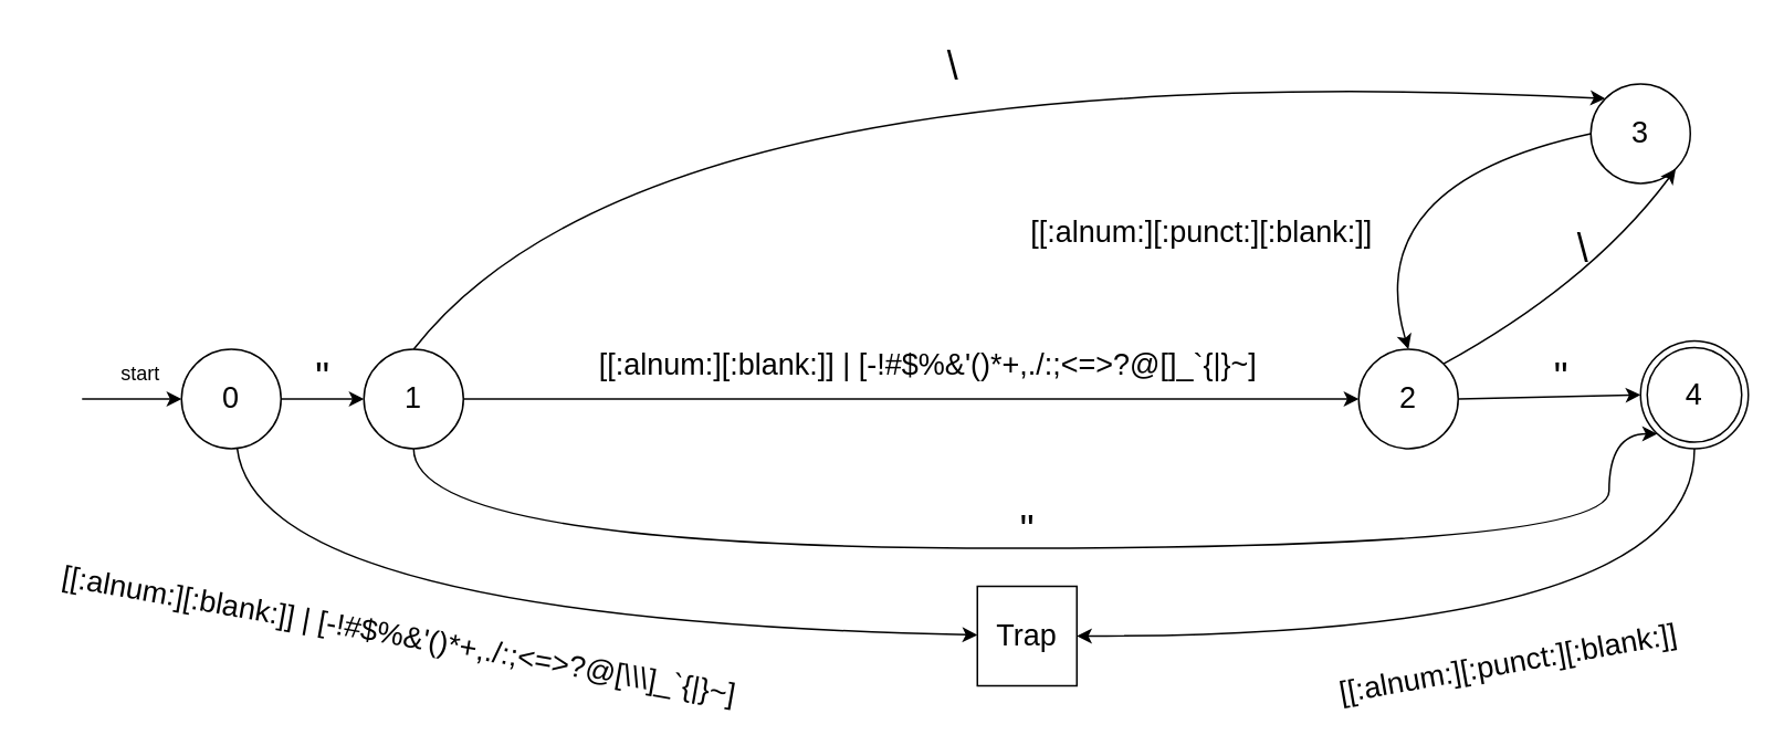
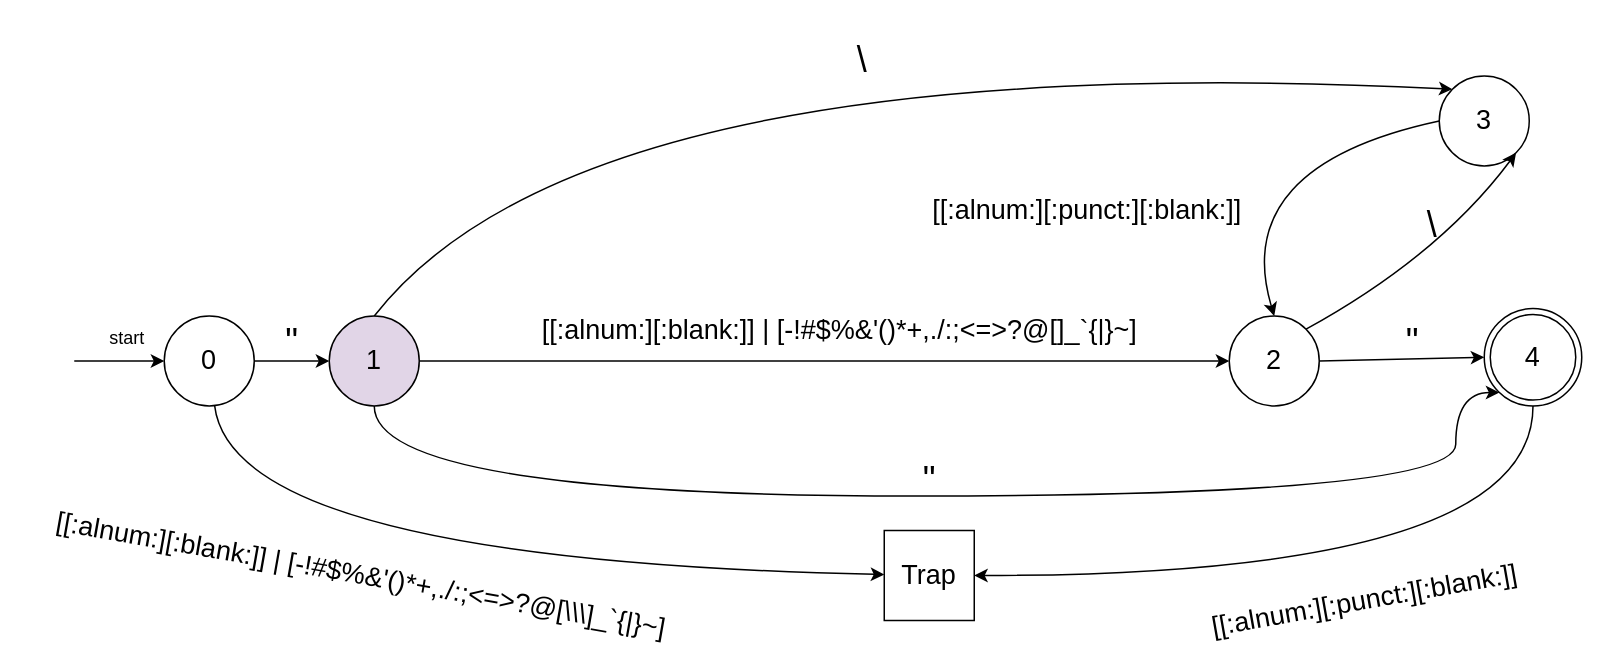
  <mxCell id="0" />
  <mxCell id="1" parent="0" />
  <mxCell id="2" value="&lt;font style=&quot;font-size: 18px;&quot;&gt;0&lt;/font&gt;" style="ellipse;whiteSpace=wrap;html=1;aspect=fixed;" parent="1" vertex="1"><mxGeometry x="109" y="210" width="60" height="60" as="geometry" /></mxCell>
  <mxCell id="3" value="&lt;font style=&quot;font-size: 24px;&quot;&gt;&quot;&lt;/font&gt;" style="text;html=1;align=center;verticalAlign=middle;resizable=0;points=[];autosize=1;strokeColor=none;fillColor=none;" parent="1" vertex="1"><mxGeometry x="179" y="207.5" width="30" height="40" as="geometry" /></mxCell>
  <mxCell id="4" value="" style="edgeStyle=orthogonalEdgeStyle;rounded=0;orthogonalLoop=1;jettySize=auto;html=1;" parent="1" source="6" target="7" edge="1"><mxGeometry relative="1" as="geometry" /></mxCell>
  <mxCell id="5" style="edgeStyle=orthogonalEdgeStyle;rounded=0;orthogonalLoop=1;jettySize=auto;html=1;exitX=0.5;exitY=1;exitDx=0;exitDy=0;curved=1;" edge="1" parent="1" source="6" target="10"><mxGeometry relative="1" as="geometry"><Array as="points"><mxPoint x="249" y="330" /><mxPoint x="970" y="330" /><mxPoint x="970" y="261" /></Array></mxGeometry></mxCell>
- <mxCell id="6" value="&lt;font style=&quot;font-size: 18px;&quot;&gt;1&lt;/font&gt;" style="ellipse;whiteSpace=wrap;html=1;aspect=fixed;" parent="1" vertex="1"><mxGeometry x="219" y="210" width="60" height="60" as="geometry" /></mxCell>
+ <mxCell id="6" value="&lt;font style=&quot;font-size: 18px;&quot;&gt;1&lt;/font&gt;" style="ellipse;whiteSpace=wrap;html=1;aspect=fixed;fillColor=#e1d5e7;" parent="1" vertex="1"><mxGeometry x="219" y="210" width="60" height="60" as="geometry" /></mxCell>
  <mxCell id="7" value="&lt;font style=&quot;font-size: 18px;&quot;&gt;2&lt;/font&gt;" style="ellipse;whiteSpace=wrap;html=1;aspect=fixed;" parent="1" vertex="1"><mxGeometry x="819" y="210" width="60" height="60" as="geometry" /></mxCell>
  <mxCell id="8" value="&lt;div&gt;&lt;span style=&quot;font-size: 18px;&quot;&gt;[&lt;/span&gt;&lt;span style=&quot;font-size: 18px;&quot;&gt;[:alnum:&lt;/span&gt;&lt;span style=&quot;font-size: 18px;&quot;&gt;]&lt;/span&gt;&lt;span style=&quot;font-size: 18px;&quot;&gt;[:blank:]]&lt;/span&gt;&lt;span style=&quot;font-size: 18px;&quot;&gt; | [&lt;/span&gt;&lt;span style=&quot;font-size: 18px;&quot;&gt;-!#$%&amp;amp;'()*+,./:;&amp;lt;=&amp;gt;?@[]_`{|}~&lt;/span&gt;&lt;span style=&quot;font-size: 18px;&quot;&gt;]&lt;/span&gt;&lt;/div&gt;" style="text;html=1;align=center;verticalAlign=middle;resizable=0;points=[];autosize=1;strokeColor=none;fillColor=none;" parent="1" vertex="1"><mxGeometry x="349" y="200" width="420" height="40" as="geometry" /></mxCell>
  <mxCell id="9" style="edgeStyle=orthogonalEdgeStyle;rounded=0;orthogonalLoop=1;jettySize=auto;html=1;exitX=0.5;exitY=1;exitDx=0;exitDy=0;entryX=1;entryY=0.5;entryDx=0;entryDy=0;curved=1;" edge="1" parent="1" source="10" target="13"><mxGeometry relative="1" as="geometry" /></mxCell>
  <mxCell id="10" value="&lt;font style=&quot;font-size: 18px;&quot;&gt;4&lt;/font&gt;" style="ellipse;shape=doubleEllipse;whiteSpace=wrap;html=1;aspect=fixed;" parent="1" vertex="1"><mxGeometry x="989" y="205" width="65" height="65" as="geometry" /></mxCell>
  <mxCell id="11" value="&lt;font style=&quot;font-size: 24px;&quot;&gt;\&lt;/font&gt;" style="text;html=1;align=center;verticalAlign=middle;resizable=0;points=[];autosize=1;strokeColor=none;fillColor=none;" parent="1" vertex="1"><mxGeometry x="939" y="130" width="30" height="40" as="geometry" /></mxCell>
  <mxCell id="12" value="" style="endArrow=classic;html=1;rounded=0;exitX=1;exitY=0.5;exitDx=0;exitDy=0;entryX=0;entryY=0.5;entryDx=0;entryDy=0;" parent="1" source="2" target="6" edge="1"><mxGeometry width="50" height="50" relative="1" as="geometry"><mxPoint x="699" y="320" as="sourcePoint" /><mxPoint x="749" y="270" as="targetPoint" /></mxGeometry></mxCell>
  <mxCell id="13" value="&lt;font style=&quot;font-size: 18px;&quot;&gt;Trap&lt;/font&gt;" style="whiteSpace=wrap;html=1;aspect=fixed;rounded=0;" parent="1" vertex="1"><mxGeometry x="589" y="353" width="60" height="60" as="geometry" /></mxCell>
  <mxCell id="14" value="" style="curved=1;endArrow=classic;html=1;rounded=0;" parent="1" source="2" target="13" edge="1"><mxGeometry width="50" height="50" relative="1" as="geometry"><mxPoint x="135" y="303" as="sourcePoint" /><mxPoint x="405" y="423" as="targetPoint" /><Array as="points"><mxPoint x="155" y="373" /></Array></mxGeometry></mxCell>
  <mxCell id="15" value="&lt;span style=&quot;font-size: 18px;&quot;&gt;[[:alnum:][:blank:]] | [&lt;/span&gt;&lt;span style=&quot;font-size: 18px;&quot;&gt;-!#$%&amp;amp;'()*+,./:;&amp;lt;=&amp;gt;?@[\\\]_`{|}~&lt;/span&gt;&lt;span style=&quot;font-size: 18px;&quot;&gt;]&lt;/span&gt;" style="text;html=1;align=center;verticalAlign=middle;resizable=0;points=[];autosize=1;strokeColor=none;fillColor=none;rotation=10;" parent="1" vertex="1"><mxGeometry x="20" y="363" width="440" height="40" as="geometry" /></mxCell>
  <mxCell id="16" value="&lt;span style=&quot;font-size: 18px;&quot;&gt;[&lt;/span&gt;&lt;span style=&quot;font-size: 18px;&quot;&gt;[:alnum:&lt;/span&gt;&lt;span style=&quot;font-size: 18px;&quot;&gt;]&lt;/span&gt;&lt;span style=&quot;font-size: 18px;&quot;&gt;[:punct:][:blank:]]&lt;/span&gt;" style="text;html=1;align=center;verticalAlign=middle;resizable=0;points=[];autosize=1;strokeColor=none;fillColor=none;" parent="1" vertex="1"><mxGeometry x="609" y="120" width="230" height="40" as="geometry" /></mxCell>
  <mxCell id="17" value="" style="curved=1;endArrow=classic;html=1;rounded=0;elbow=vertical;exitX=0;exitY=0.5;exitDx=0;exitDy=0;entryX=0.5;entryY=0;entryDx=0;entryDy=0;" parent="1" source="19" target="7" edge="1"><mxGeometry width="50" height="50" relative="1" as="geometry"><mxPoint x="889" y="180" as="sourcePoint" /><mxPoint x="939" y="130" as="targetPoint" /><Array as="points"><mxPoint x="819" y="110" /></Array></mxGeometry></mxCell>
  <mxCell id="18" value="" style="endArrow=classic;html=1;rounded=0;elbow=vertical;entryX=0;entryY=0.5;entryDx=0;entryDy=0;" parent="1" target="2" edge="1"><mxGeometry width="50" height="50" relative="1" as="geometry"><mxPoint x="49" y="240" as="sourcePoint" /><mxPoint x="-1" y="207.5" as="targetPoint" /></mxGeometry></mxCell>
  <mxCell id="19" value="&lt;font style=&quot;font-size: 18px;&quot;&gt;3&lt;/font&gt;" style="ellipse;whiteSpace=wrap;html=1;aspect=fixed;" parent="1" vertex="1"><mxGeometry x="959" y="50" width="60" height="60" as="geometry" /></mxCell>
  <mxCell id="20" value="" style="curved=1;endArrow=classic;html=1;rounded=0;elbow=vertical;exitX=0.5;exitY=0;exitDx=0;exitDy=0;entryX=0;entryY=0;entryDx=0;entryDy=0;" parent="1" source="6" target="19" edge="1"><mxGeometry width="50" height="50" relative="1" as="geometry"><mxPoint x="679" y="340" as="sourcePoint" /><mxPoint x="729" y="290" as="targetPoint" /><Array as="points"><mxPoint x="390" y="30" /></Array></mxGeometry></mxCell>
  <mxCell id="21" value="&lt;font style=&quot;font-size: 24px;&quot;&gt;\&lt;/font&gt;" style="text;html=1;align=center;verticalAlign=middle;resizable=0;points=[];autosize=1;strokeColor=none;fillColor=none;" parent="1" vertex="1"><mxGeometry x="559" y="20" width="30" height="40" as="geometry" /></mxCell>
  <mxCell id="22" value="&lt;font style=&quot;font-size: 24px;&quot;&gt;&quot;&lt;/font&gt;" style="text;html=1;align=center;verticalAlign=middle;resizable=0;points=[];autosize=1;strokeColor=none;fillColor=none;" parent="1" vertex="1"><mxGeometry x="926" y="207.5" width="30" height="40" as="geometry" /></mxCell>
  <mxCell id="23" value="" style="curved=1;endArrow=classic;html=1;rounded=0;elbow=vertical;entryX=1;entryY=1;entryDx=0;entryDy=0;exitX=1;exitY=0;exitDx=0;exitDy=0;" parent="1" source="7" target="19" edge="1"><mxGeometry width="50" height="50" relative="1" as="geometry"><mxPoint x="979" y="380" as="sourcePoint" /><mxPoint x="1029" y="330" as="targetPoint" /><Array as="points"><mxPoint x="959" y="170" /></Array></mxGeometry></mxCell>
  <mxCell id="24" value="" style="endArrow=classic;html=1;rounded=0;elbow=vertical;entryX=0;entryY=0.5;entryDx=0;entryDy=0;exitX=1;exitY=0.5;exitDx=0;exitDy=0;" parent="1" source="7" target="10" edge="1"><mxGeometry width="50" height="50" relative="1" as="geometry"><mxPoint x="899" y="310" as="sourcePoint" /><mxPoint x="949" y="260" as="targetPoint" /></mxGeometry></mxCell>
  <mxCell id="25" value="&lt;font style=&quot;font-size: 24px;&quot;&gt;&quot;&lt;/font&gt;" style="text;html=1;align=center;verticalAlign=middle;resizable=0;points=[];autosize=1;strokeColor=none;fillColor=none;" parent="1" vertex="1"><mxGeometry x="604" y="300" width="30" height="40" as="geometry" /></mxCell>
  <mxCell id="26" value="start" style="text;html=1;align=center;verticalAlign=middle;resizable=0;points=[];autosize=1;strokeColor=none;fillColor=none;" vertex="1" parent="1"><mxGeometry x="59" y="210" width="50" height="30" as="geometry" /></mxCell>
  <mxCell id="27" value="&lt;span style=&quot;font-size: 18px;&quot;&gt;[&lt;/span&gt;&lt;span style=&quot;font-size: 18px;&quot;&gt;[:alnum:&lt;/span&gt;&lt;span style=&quot;font-size: 18px;&quot;&gt;]&lt;/span&gt;&lt;span style=&quot;font-size: 18px;&quot;&gt;[:punct:][:blank:]]&lt;/span&gt;" style="text;html=1;align=center;verticalAlign=middle;resizable=0;points=[];autosize=1;strokeColor=none;fillColor=none;rotation=-10;" vertex="1" parent="1"><mxGeometry x="794" y="380" width="230" height="40" as="geometry" /></mxCell>
